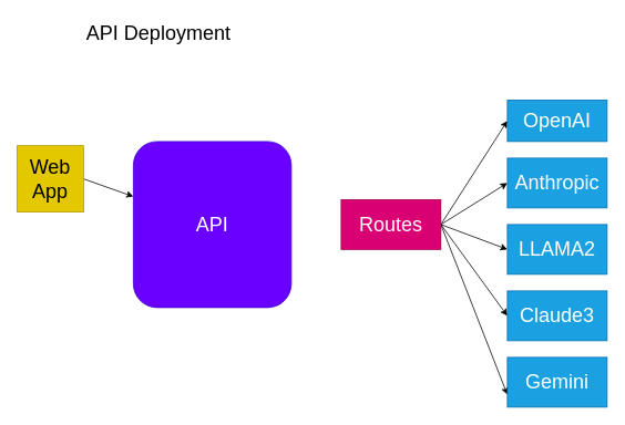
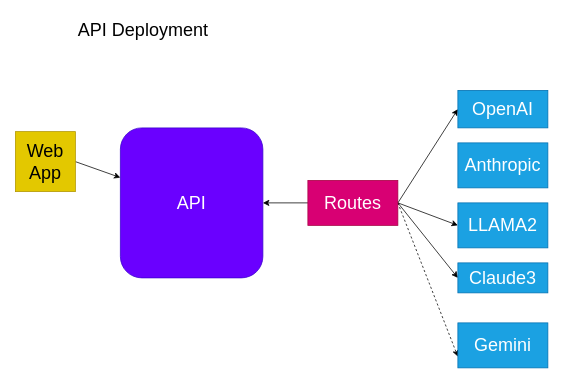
  <mxCell id="0" />
  <mxCell id="1" parent="0" />
  <mxCell id="2" style="edgeStyle=none;html=1;exitX=1;exitY=0.5;exitDx=0;exitDy=0;fontSize=24;shadow=0;" parent="1" source="3" target="4" edge="1"><mxGeometry relative="1" as="geometry" /></mxCell>
  <mxCell id="3" value="&lt;font style=&quot;font-size: 24px;&quot;&gt;Web App&lt;/font&gt;" style="whiteSpace=wrap;html=1;aspect=fixed;fillColor=#e3c800;fontColor=#000000;strokeColor=#B09500;shadow=0;" parent="1" vertex="1"><mxGeometry x="20" y="175" width="80" height="80" as="geometry" /></mxCell>
  <mxCell id="4" value="&lt;font style=&quot;font-size: 24px;&quot;&gt;API&lt;/font&gt;" style="whiteSpace=wrap;html=1;fillColor=#6a00ff;fontColor=#ffffff;strokeColor=#3700CC;shadow=0;rounded=1;" parent="1" vertex="1"><mxGeometry x="160" y="170" width="190" height="200" as="geometry" /></mxCell>
  <mxCell id="5" style="edgeStyle=none;html=1;entryX=0;entryY=0.5;entryDx=0;entryDy=0;fontSize=24;exitX=1;exitY=0.5;exitDx=0;exitDy=0;shadow=0;" parent="1" source="10" target="11" edge="1"><mxGeometry relative="1" as="geometry" /></mxCell>
- <mxCell id="6" style="edgeStyle=none;html=1;exitX=1;exitY=0.5;exitDx=0;exitDy=0;entryX=0;entryY=0.5;entryDx=0;entryDy=0;fontSize=24;shadow=0;" parent="1" source="10" target="12" edge="1"><mxGeometry relative="1" as="geometry" /></mxCell>
+ <mxCell id="6" style="edgeStyle=none;html=1;exitX=1;exitY=0.5;exitDx=0;exitDy=0;fontSize=24;shadow=0;" parent="1" source="10" target="4" edge="1"><mxGeometry relative="1" as="geometry" /></mxCell>
  <mxCell id="7" style="edgeStyle=none;html=1;exitX=1;exitY=0.5;exitDx=0;exitDy=0;entryX=0;entryY=0.5;entryDx=0;entryDy=0;fontSize=24;shadow=0;" parent="1" source="10" target="13" edge="1"><mxGeometry relative="1" as="geometry" /></mxCell>
  <mxCell id="8" style="edgeStyle=none;html=1;exitX=1;exitY=0.5;exitDx=0;exitDy=0;entryX=0;entryY=0.5;entryDx=0;entryDy=0;fontSize=24;shadow=0;" parent="1" source="10" target="14" edge="1"><mxGeometry relative="1" as="geometry" /></mxCell>
- <mxCell id="9" style="edgeStyle=none;html=1;exitX=1;exitY=0.5;exitDx=0;exitDy=0;entryX=0;entryY=0.75;entryDx=0;entryDy=0;fontSize=24;shadow=0;" parent="1" source="10" target="15" edge="1"><mxGeometry relative="1" as="geometry" /></mxCell>
+ <mxCell id="9" style="edgeStyle=none;html=1;exitX=1;exitY=0.5;exitDx=0;exitDy=0;entryX=0;entryY=0.75;entryDx=0;entryDy=0;fontSize=24;shadow=0;dashed=1;" parent="1" source="10" target="15" edge="1"><mxGeometry relative="1" as="geometry" /></mxCell>
  <mxCell id="10" value="Routes" style="rounded=0;whiteSpace=wrap;html=1;fontSize=24;fillColor=#d80073;strokeColor=#A50040;shadow=0;fontColor=#ffffff;" parent="1" vertex="1"><mxGeometry x="410" y="240" width="120" height="60" as="geometry" /></mxCell>
  <mxCell id="11" value="OpenAI" style="rounded=0;whiteSpace=wrap;html=1;fontSize=24;fillColor=#1ba1e2;fontColor=#ffffff;strokeColor=#006EAF;shadow=0;" parent="1" vertex="1"><mxGeometry x="610" y="120" width="120" height="50" as="geometry" /></mxCell>
  <mxCell id="12" value="Anthropic" style="rounded=0;whiteSpace=wrap;html=1;fontSize=24;fillColor=#1ba1e2;fontColor=#ffffff;strokeColor=#006EAF;shadow=0;" parent="1" vertex="1"><mxGeometry x="610" y="190" width="120" height="60" as="geometry" /></mxCell>
  <mxCell id="13" value="LLAMA2&lt;br&gt;" style="rounded=0;whiteSpace=wrap;html=1;fontSize=24;fillColor=#1ba1e2;fontColor=#ffffff;strokeColor=#006EAF;shadow=0;" parent="1" vertex="1"><mxGeometry x="610" y="270" width="120" height="60" as="geometry" /></mxCell>
- <mxCell id="14" value="Claude3" style="rounded=0;whiteSpace=wrap;html=1;fontSize=24;fillColor=#1ba1e2;fontColor=#ffffff;strokeColor=#006EAF;shadow=0;" parent="1" vertex="1"><mxGeometry x="610" y="350" width="120" height="60" as="geometry" /></mxCell>
+ <mxCell id="14" value="Claude3" style="rounded=0;whiteSpace=wrap;html=1;fontSize=24;fillColor=#1ba1e2;fontColor=#ffffff;strokeColor=#006EAF;shadow=0;" parent="1" vertex="1"><mxGeometry x="610" y="350" width="120" height="40" as="geometry" /></mxCell>
  <mxCell id="15" value="Gemini" style="rounded=0;whiteSpace=wrap;html=1;fontSize=24;fillColor=#1ba1e2;fontColor=#ffffff;strokeColor=#006EAF;shadow=0;" parent="1" vertex="1"><mxGeometry x="610" y="430" width="120" height="60" as="geometry" /></mxCell>
  <mxCell id="16" value="API Deployment" style="text;html=1;align=center;verticalAlign=middle;resizable=0;points=[];autosize=1;strokeColor=none;fillColor=none;fontSize=24;shadow=0;" parent="1" vertex="1"><mxGeometry x="90" y="20" width="200" height="40" as="geometry" /></mxCell>
